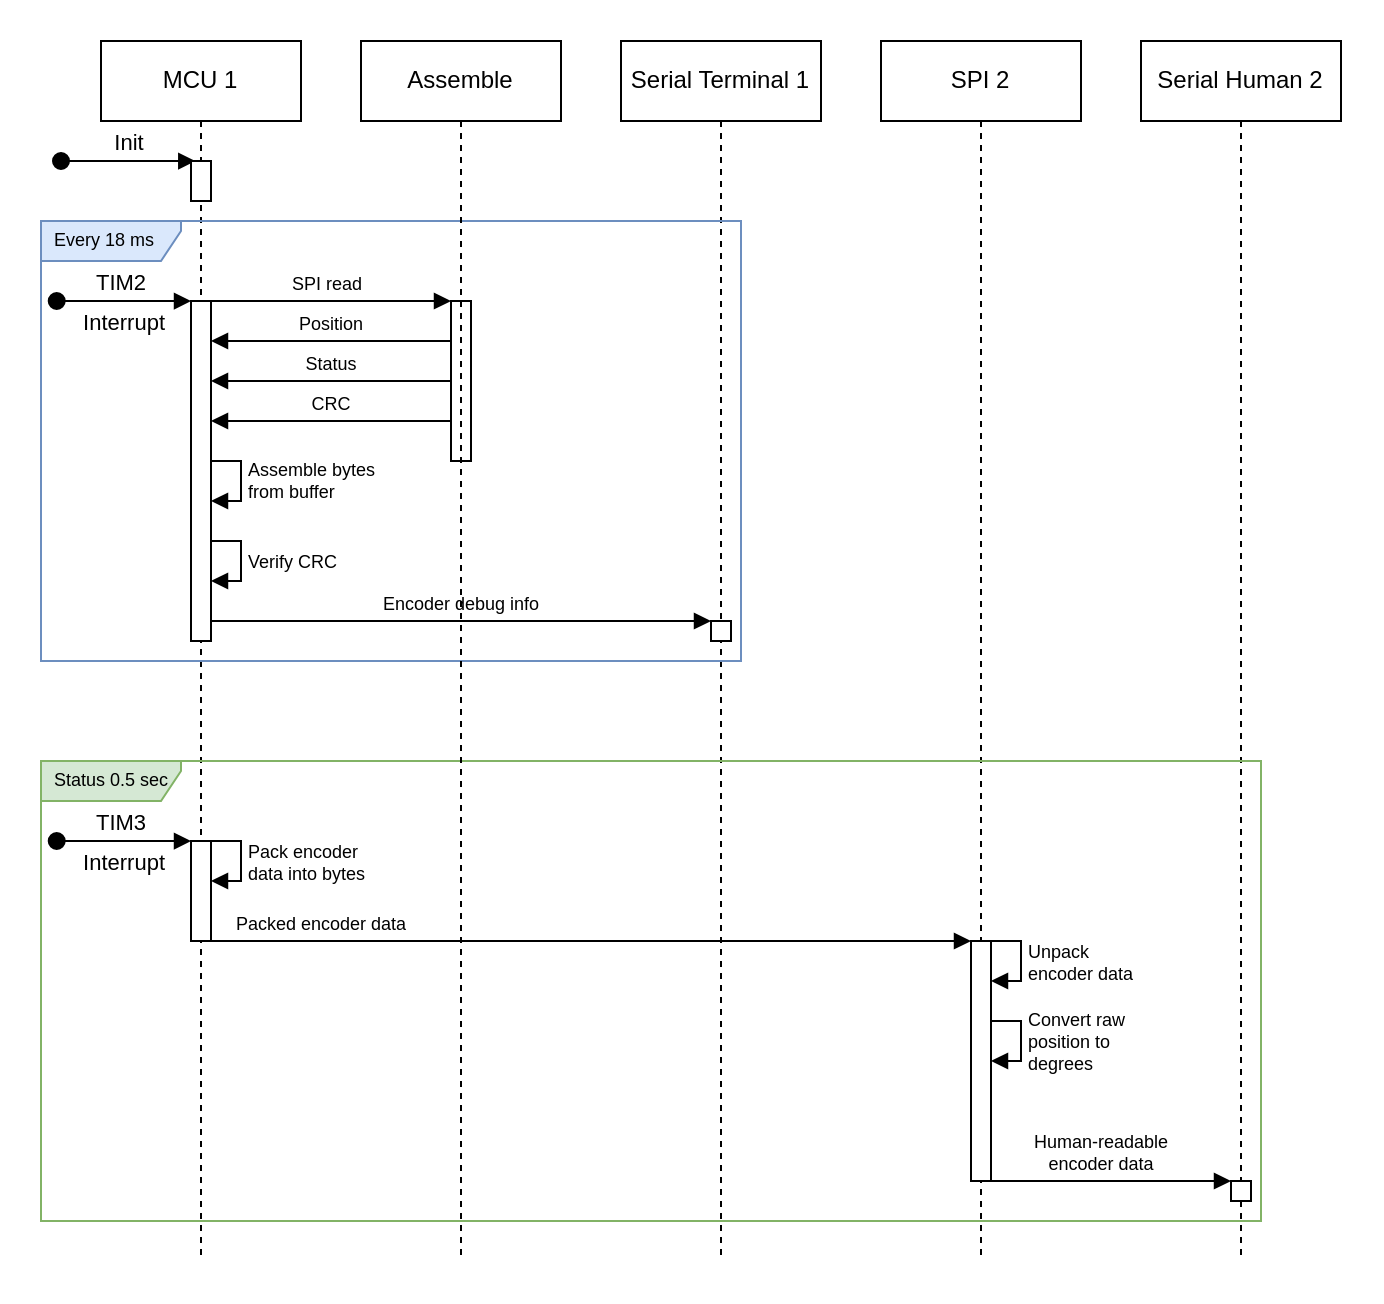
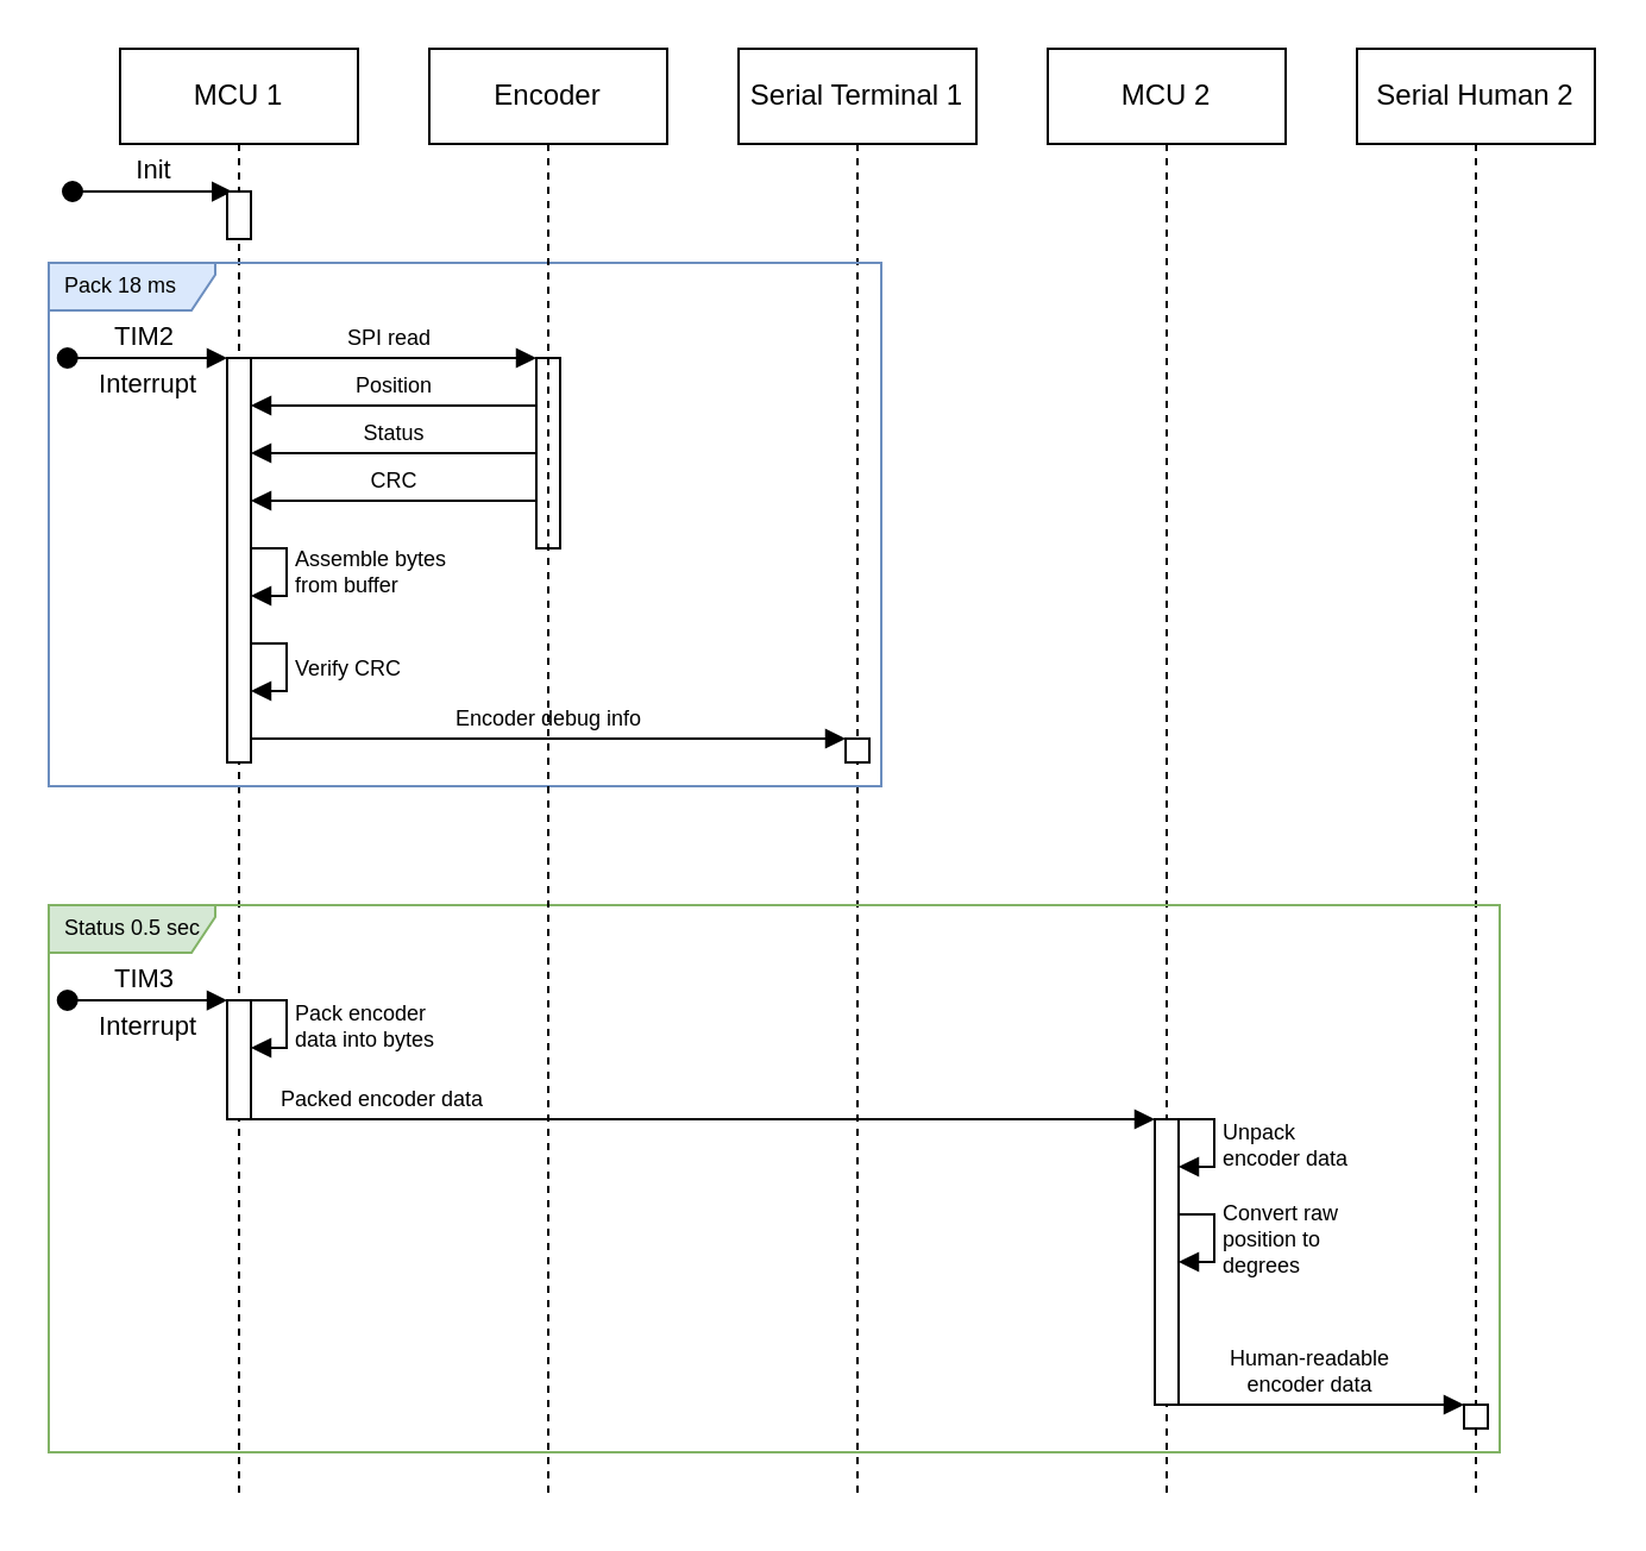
  <mxCell id="0" />
  <mxCell id="1" parent="0" />
- <mxCell id="2" value="SPI 2" style="shape=umlLifeline;perimeter=lifelinePerimeter;whiteSpace=wrap;html=1;container=1;collapsible=0;recursiveResize=0;outlineConnect=0;movable=1;resizable=1;rotatable=1;deletable=1;editable=1;connectable=1;" parent="1" vertex="1"><mxGeometry x="440" y="20" width="100" height="610" as="geometry" /></mxCell>
+ <mxCell id="2" value="MCU 2" style="shape=umlLifeline;perimeter=lifelinePerimeter;whiteSpace=wrap;html=1;container=1;collapsible=0;recursiveResize=0;outlineConnect=0;movable=1;resizable=1;rotatable=1;deletable=1;editable=1;connectable=1;" parent="1" vertex="1"><mxGeometry x="440" y="20" width="100" height="610" as="geometry" /></mxCell>
  <mxCell id="3" value="Serial Terminal 1" style="shape=umlLifeline;perimeter=lifelinePerimeter;whiteSpace=wrap;html=1;container=1;collapsible=0;recursiveResize=0;outlineConnect=0;movable=1;resizable=1;rotatable=1;deletable=1;editable=1;connectable=1;" parent="1" vertex="1"><mxGeometry x="310" y="20" width="100" height="610" as="geometry" /></mxCell>
  <mxCell id="4" value="Serial Human 2" style="shape=umlLifeline;perimeter=lifelinePerimeter;whiteSpace=wrap;html=1;container=1;collapsible=0;recursiveResize=0;outlineConnect=0;movable=1;resizable=1;rotatable=1;deletable=1;editable=1;connectable=1;" parent="1" vertex="1"><mxGeometry x="570" y="20" width="100" height="610" as="geometry" /></mxCell>
  <mxCell id="5" value="" style="html=1;points=[];perimeter=orthogonalPerimeter;fontSize=9;" vertex="1" parent="4"><mxGeometry x="45" y="570" width="10" height="10" as="geometry" /></mxCell>
  <mxCell id="6" value="Init" style="html=1;verticalAlign=bottom;startArrow=oval;startFill=1;endArrow=block;startSize=8;entryX=0.214;entryY=0.003;entryDx=0;entryDy=0;entryPerimeter=0;" parent="1" target="9" edge="1"><mxGeometry width="60" relative="1" as="geometry"><mxPoint x="30" y="80" as="sourcePoint" /><mxPoint x="90" y="80" as="targetPoint" /></mxGeometry></mxCell>
  <mxCell id="7" value="MCU 1" style="shape=umlLifeline;perimeter=lifelinePerimeter;whiteSpace=wrap;html=1;container=1;collapsible=0;recursiveResize=0;outlineConnect=0;movable=1;resizable=1;rotatable=1;deletable=1;editable=1;connectable=1;" parent="1" vertex="1"><mxGeometry x="50" y="20" width="100" height="610" as="geometry" /></mxCell>
  <mxCell id="8" value="Status 0.5 sec" style="shape=umlFrame;whiteSpace=wrap;html=1;width=70;height=20;boundedLbl=1;verticalAlign=middle;align=left;spacingLeft=5;fontSize=9;fillColor=#d5e8d4;swimlaneFillColor=none;strokeColor=#82b366;" vertex="1" parent="7"><mxGeometry x="-30" y="360" width="610" height="230" as="geometry" /></mxCell>
  <mxCell id="9" value="" style="html=1;points=[];perimeter=orthogonalPerimeter;" parent="7" vertex="1"><mxGeometry x="45" y="60" width="10" height="20" as="geometry" /></mxCell>
- <mxCell id="10" value="Every 18 ms" style="shape=umlFrame;whiteSpace=wrap;html=1;width=70;height=20;boundedLbl=1;verticalAlign=middle;align=left;spacingLeft=5;fontSize=9;fillColor=#dae8fc;swimlaneFillColor=none;strokeColor=#6c8ebf;" parent="7" vertex="1"><mxGeometry x="-30" y="90" width="350" height="220" as="geometry" /></mxCell>
+ <mxCell id="10" value="Pack 18 ms" style="shape=umlFrame;whiteSpace=wrap;html=1;width=70;height=20;boundedLbl=1;verticalAlign=middle;align=left;spacingLeft=5;fontSize=9;fillColor=#dae8fc;swimlaneFillColor=none;strokeColor=#6c8ebf;" parent="7" vertex="1"><mxGeometry x="-30" y="90" width="350" height="220" as="geometry" /></mxCell>
  <mxCell id="11" value="" style="html=1;points=[];perimeter=orthogonalPerimeter;" parent="7" vertex="1"><mxGeometry x="305" y="290" width="10" height="10" as="geometry" /></mxCell>
  <mxCell id="12" value="Encoder debug info" style="html=1;verticalAlign=bottom;endArrow=block;fontSize=9;" parent="7" source="13" target="11" edge="1"><mxGeometry width="80" relative="1" as="geometry"><mxPoint x="50" y="310" as="sourcePoint" /><mxPoint x="130" y="310" as="targetPoint" /><Array as="points"><mxPoint x="180" y="290" /></Array><mxPoint as="offset" /></mxGeometry></mxCell>
  <mxCell id="13" value="" style="html=1;points=[];perimeter=orthogonalPerimeter;" parent="7" vertex="1"><mxGeometry x="45" y="130" width="10" height="170" as="geometry" /></mxCell>
  <mxCell id="14" value="&lt;font style=&quot;font-size: 9px;&quot;&gt;SPI read&lt;/font&gt;" style="html=1;verticalAlign=bottom;endArrow=block;" parent="7" target="17" edge="1"><mxGeometry width="80" relative="1" as="geometry"><mxPoint x="50" y="130" as="sourcePoint" /><mxPoint x="130" y="130" as="targetPoint" /><mxPoint as="offset" /></mxGeometry></mxCell>
  <mxCell id="15" value="Assemble bytes &lt;br style=&quot;font-size: 9px;&quot;&gt;from buffer" style="edgeStyle=orthogonalEdgeStyle;html=1;align=left;spacingLeft=2;endArrow=block;rounded=0;fontSize=9;" parent="7" target="13" edge="1"><mxGeometry x="0.286" relative="1" as="geometry"><mxPoint x="55" y="230" as="sourcePoint" /><Array as="points"><mxPoint x="55" y="210" /><mxPoint x="70" y="210" /><mxPoint x="70" y="230" /></Array><mxPoint x="60" y="250" as="targetPoint" /><mxPoint as="offset" /></mxGeometry></mxCell>
  <mxCell id="16" value="Verify CRC" style="edgeStyle=orthogonalEdgeStyle;html=1;align=left;spacingLeft=2;endArrow=block;rounded=0;fontSize=9;" parent="7" target="13" edge="1"><mxGeometry x="0.02" relative="1" as="geometry"><mxPoint x="55" y="250" as="sourcePoint" /><Array as="points"><mxPoint x="70" y="250" /><mxPoint x="70" y="270" /></Array><mxPoint x="55" y="289" as="targetPoint" /><mxPoint as="offset" /></mxGeometry></mxCell>
  <mxCell id="17" value="" style="html=1;points=[];perimeter=orthogonalPerimeter;" parent="7" vertex="1"><mxGeometry x="175" y="130" width="10" height="80" as="geometry" /></mxCell>
  <mxCell id="18" value="Position" style="html=1;verticalAlign=bottom;endArrow=block;fontSize=9;" parent="7" source="17" target="13" edge="1"><mxGeometry width="80" relative="1" as="geometry"><mxPoint x="80" y="180" as="sourcePoint" /><mxPoint x="160" y="180" as="targetPoint" /><Array as="points"><mxPoint x="110" y="150" /></Array></mxGeometry></mxCell>
  <mxCell id="19" value="Status" style="html=1;verticalAlign=bottom;endArrow=block;fontSize=9;" parent="7" source="17" target="13" edge="1"><mxGeometry width="80" relative="1" as="geometry"><mxPoint x="175" y="150" as="sourcePoint" /><mxPoint x="55" y="150" as="targetPoint" /></mxGeometry></mxCell>
  <mxCell id="20" value="CRC" style="html=1;verticalAlign=bottom;endArrow=block;fontSize=9;" parent="7" source="17" target="13" edge="1"><mxGeometry width="80" relative="1" as="geometry"><mxPoint x="175" y="180" as="sourcePoint" /><mxPoint x="55" y="180" as="targetPoint" /><Array as="points"><mxPoint x="120" y="190" /></Array></mxGeometry></mxCell>
  <mxCell id="21" value="TIM2" style="html=1;verticalAlign=bottom;startArrow=oval;startFill=1;endArrow=block;startSize=8;entryX=0.214;entryY=0.003;entryDx=0;entryDy=0;entryPerimeter=0;" edge="1" parent="7"><mxGeometry x="-0.043" width="60" relative="1" as="geometry"><mxPoint x="-22.14" y="130" as="sourcePoint" /><mxPoint x="45.0" y="130.06" as="targetPoint" /><mxPoint as="offset" /></mxGeometry></mxCell>
  <mxCell id="22" value="&amp;nbsp;Interrupt" style="edgeLabel;html=1;align=center;verticalAlign=middle;resizable=0;points=[];" vertex="1" connectable="0" parent="21"><mxGeometry x="-0.573" relative="1" as="geometry"><mxPoint x="18" y="10" as="offset" /></mxGeometry></mxCell>
  <mxCell id="23" value="TIM3" style="html=1;verticalAlign=bottom;startArrow=oval;startFill=1;endArrow=block;startSize=8;entryX=0.214;entryY=0.003;entryDx=0;entryDy=0;entryPerimeter=0;" edge="1" parent="7"><mxGeometry x="-0.043" width="60" relative="1" as="geometry"><mxPoint x="-22.14" y="400" as="sourcePoint" /><mxPoint x="45.0" y="400.06" as="targetPoint" /><mxPoint as="offset" /></mxGeometry></mxCell>
  <mxCell id="24" value="&amp;nbsp;Interrupt" style="edgeLabel;html=1;align=center;verticalAlign=middle;resizable=0;points=[];" vertex="1" connectable="0" parent="23"><mxGeometry x="-0.573" relative="1" as="geometry"><mxPoint x="18" y="10" as="offset" /></mxGeometry></mxCell>
  <mxCell id="25" value="Pack encoder&lt;br&gt;data into bytes" style="edgeStyle=orthogonalEdgeStyle;html=1;align=left;spacingLeft=2;endArrow=block;rounded=0;fontSize=9;" edge="1" parent="7"><mxGeometry x="0.02" relative="1" as="geometry"><mxPoint x="55" y="400" as="sourcePoint" /><Array as="points"><mxPoint x="70" y="400" /><mxPoint x="70" y="420" /></Array><mxPoint x="55" y="420" as="targetPoint" /><mxPoint as="offset" /></mxGeometry></mxCell>
  <mxCell id="26" value="" style="html=1;points=[];perimeter=orthogonalPerimeter;" vertex="1" parent="7"><mxGeometry x="45" y="400" width="10" height="50" as="geometry" /></mxCell>
  <mxCell id="27" value="&lt;font style=&quot;font-size: 9px;&quot;&gt;Packed encoder data&lt;/font&gt;" style="html=1;verticalAlign=bottom;endArrow=block;" edge="1" parent="7" source="26" target="28"><mxGeometry x="-0.711" width="80" relative="1" as="geometry"><mxPoint x="60" y="440" as="sourcePoint" /><mxPoint x="140" y="450" as="targetPoint" /><Array as="points"><mxPoint x="100" y="450" /></Array><mxPoint as="offset" /></mxGeometry></mxCell>
  <mxCell id="28" value="" style="html=1;points=[];perimeter=orthogonalPerimeter;fontSize=9;" vertex="1" parent="7"><mxGeometry x="435" y="450" width="10" height="120" as="geometry" /></mxCell>
  <mxCell id="29" value="Unpack&lt;br&gt;encoder data" style="edgeStyle=orthogonalEdgeStyle;html=1;align=left;spacingLeft=2;endArrow=block;rounded=0;fontSize=9;" edge="1" parent="7"><mxGeometry x="0.02" relative="1" as="geometry"><mxPoint x="445" y="450" as="sourcePoint" /><Array as="points"><mxPoint x="460" y="450" /><mxPoint x="460" y="470" /></Array><mxPoint x="445" y="470" as="targetPoint" /><mxPoint as="offset" /></mxGeometry></mxCell>
- <mxCell id="30" value="Assemble" style="shape=umlLifeline;perimeter=lifelinePerimeter;whiteSpace=wrap;html=1;container=1;collapsible=0;recursiveResize=0;outlineConnect=0;movable=1;resizable=1;rotatable=1;deletable=1;editable=1;connectable=1;" parent="1" vertex="1"><mxGeometry x="180" y="20" width="100" height="610" as="geometry" /></mxCell>
+ <mxCell id="30" value="Encoder" style="shape=umlLifeline;perimeter=lifelinePerimeter;whiteSpace=wrap;html=1;container=1;collapsible=0;recursiveResize=0;outlineConnect=0;movable=1;resizable=1;rotatable=1;deletable=1;editable=1;connectable=1;" parent="1" vertex="1"><mxGeometry x="180" y="20" width="100" height="610" as="geometry" /></mxCell>
  <mxCell id="31" value="Convert raw&amp;nbsp;&lt;br&gt;position to&lt;br&gt;degrees" style="edgeStyle=orthogonalEdgeStyle;html=1;align=left;spacingLeft=2;endArrow=block;rounded=0;fontSize=9;" edge="1" parent="1"><mxGeometry x="0.02" relative="1" as="geometry"><mxPoint x="495" y="510" as="sourcePoint" /><Array as="points"><mxPoint x="510" y="510" /><mxPoint x="510" y="530" /></Array><mxPoint x="495" y="530" as="targetPoint" /><mxPoint as="offset" /></mxGeometry></mxCell>
  <mxCell id="32" value="Human-readable&lt;br&gt;encoder data" style="html=1;verticalAlign=bottom;endArrow=block;fontSize=9;" edge="1" parent="1" source="28" target="5"><mxGeometry x="-0.083" width="80" relative="1" as="geometry"><mxPoint x="495" y="550" as="sourcePoint" /><mxPoint x="575" y="550" as="targetPoint" /><Array as="points"><mxPoint x="550" y="590" /></Array><mxPoint as="offset" /></mxGeometry></mxCell>
